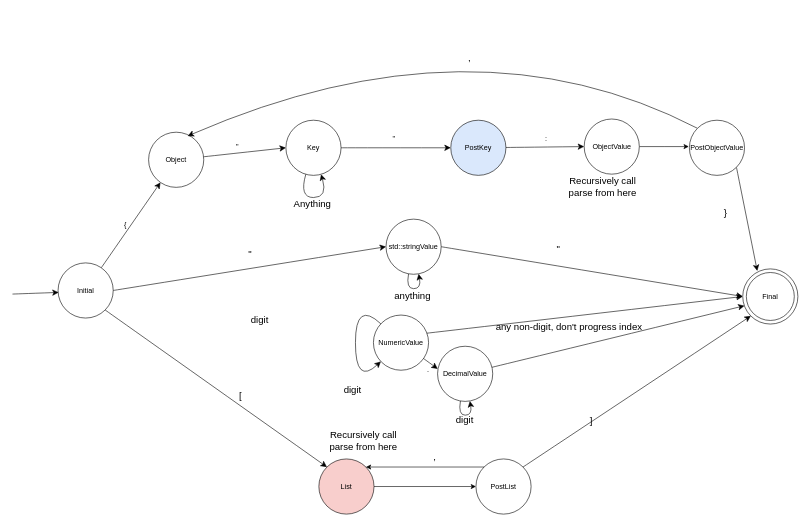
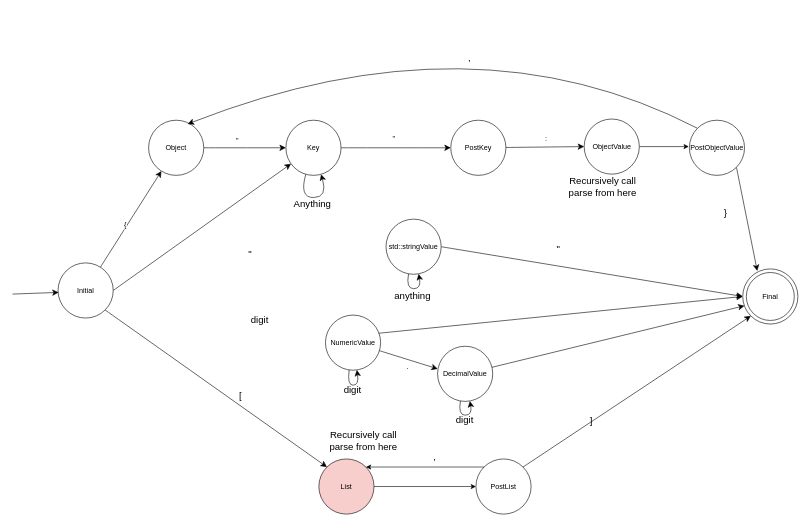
  <mxCell id="0" />
  <mxCell id="1" parent="0" />
  <mxCell id="2" value="" style="group" parent="1" vertex="1" connectable="0"><mxGeometry x="1238" y="448" width="92" height="92" as="geometry" /></mxCell>
  <mxCell id="3" value="" style="ellipse;whiteSpace=wrap;html=1;aspect=fixed;" parent="2" vertex="1"><mxGeometry width="92" height="92" as="geometry" /></mxCell>
  <mxCell id="4" value="Final" style="ellipse;whiteSpace=wrap;html=1;aspect=fixed;" parent="2" vertex="1"><mxGeometry x="6" y="6" width="80" height="80" as="geometry" /></mxCell>
  <mxCell id="5" style="edgeStyle=none;curved=1;rounded=0;orthogonalLoop=1;jettySize=auto;html=1;fontSize=12;startSize=8;endSize=8;" parent="1" source="9" target="11" edge="1"><mxGeometry relative="1" as="geometry" /></mxCell>
  <mxCell id="6" value="&quot;" style="edgeLabel;html=1;align=center;verticalAlign=middle;resizable=0;points=[];fontSize=12;" parent="5" vertex="1" connectable="0"><mxGeometry x="-0.032" y="4" relative="1" as="geometry"><mxPoint x="182" y="-131" as="offset" /></mxGeometry></mxCell>
- <mxCell id="7" style="edgeStyle=none;curved=1;rounded=0;orthogonalLoop=1;jettySize=auto;html=1;exitX=1;exitY=0.5;exitDx=0;exitDy=0;entryX=0;entryY=0.5;entryDx=0;entryDy=0;fontSize=12;startSize=8;endSize=8;" parent="1" source="9" target="16" edge="1"><mxGeometry relative="1" as="geometry" /></mxCell>
+ <mxCell id="7" style="edgeStyle=none;curved=1;rounded=0;orthogonalLoop=1;jettySize=auto;html=1;exitX=1;exitY=0.5;exitDx=0;exitDy=0;fontSize=12;startSize=8;endSize=8;" parent="1" source="9" target="18" edge="1"><mxGeometry relative="1" as="geometry" /></mxCell>
  <mxCell id="8" style="edgeStyle=none;curved=1;rounded=0;orthogonalLoop=1;jettySize=auto;html=1;exitX=1;exitY=1;exitDx=0;exitDy=0;entryX=0;entryY=0;entryDx=0;entryDy=0;fontSize=12;startSize=8;endSize=8;" parent="1" source="9" target="14" edge="1"><mxGeometry relative="1" as="geometry" /></mxCell>
  <mxCell id="9" value="Initial" style="ellipse;whiteSpace=wrap;html=1;aspect=fixed;" parent="1" vertex="1"><mxGeometry x="96" y="438" width="92" height="92" as="geometry" /></mxCell>
  <mxCell id="10" style="edgeStyle=none;curved=1;rounded=0;orthogonalLoop=1;jettySize=auto;html=1;entryX=0;entryY=0.5;entryDx=0;entryDy=0;fontSize=12;startSize=8;endSize=8;" parent="1" source="11" target="18" edge="1"><mxGeometry relative="1" as="geometry"><mxPoint x="469" y="243" as="targetPoint" /></mxGeometry></mxCell>
- <mxCell id="11" value="Object" style="ellipse;whiteSpace=wrap;html=1;aspect=fixed;" parent="1" vertex="1"><mxGeometry x="247" y="220" width="92" height="92" as="geometry" /></mxCell>
+ <mxCell id="11" value="Object" style="ellipse;whiteSpace=wrap;html=1;aspect=fixed;" parent="1" vertex="1"><mxGeometry x="247" y="200" width="92" height="92" as="geometry" /></mxCell>
  <mxCell id="12" style="edgeStyle=none;curved=1;rounded=0;orthogonalLoop=1;jettySize=auto;html=1;exitX=1;exitY=0;exitDx=0;exitDy=0;entryX=0;entryY=1;entryDx=0;entryDy=0;fontSize=12;startSize=8;endSize=8;" parent="1" source="55" target="3" edge="1"><mxGeometry relative="1" as="geometry" /></mxCell>
  <mxCell id="13" style="edgeStyle=orthogonalEdgeStyle;rounded=0;orthogonalLoop=1;jettySize=auto;html=1;entryX=0;entryY=0.5;entryDx=0;entryDy=0;" edge="1" parent="1" source="14" target="55"><mxGeometry relative="1" as="geometry" /></mxCell>
  <mxCell id="14" value="List" style="ellipse;whiteSpace=wrap;html=1;aspect=fixed;fillColor=#f8cecc;" parent="1" vertex="1"><mxGeometry x="531" y="765" width="92" height="92" as="geometry" /></mxCell>
  <mxCell id="15" style="edgeStyle=none;curved=1;rounded=0;orthogonalLoop=1;jettySize=auto;html=1;exitX=1;exitY=0.5;exitDx=0;exitDy=0;entryX=0;entryY=0.5;entryDx=0;entryDy=0;fontSize=12;startSize=8;endSize=8;" parent="1" source="16" target="3" edge="1"><mxGeometry relative="1" as="geometry" /></mxCell>
  <mxCell id="16" value="std::stringValue" style="ellipse;whiteSpace=wrap;html=1;aspect=fixed;" parent="1" vertex="1"><mxGeometry x="643" y="365" width="92" height="92" as="geometry" /></mxCell>
  <mxCell id="17" style="edgeStyle=none;curved=1;rounded=0;orthogonalLoop=1;jettySize=auto;html=1;entryX=0;entryY=0.5;entryDx=0;entryDy=0;fontSize=12;startSize=8;endSize=8;" parent="1" source="18" target="20" edge="1"><mxGeometry relative="1" as="geometry" /></mxCell>
  <mxCell id="18" value="Key" style="ellipse;whiteSpace=wrap;html=1;aspect=fixed;" parent="1" vertex="1"><mxGeometry x="476" y="200" width="92" height="92" as="geometry" /></mxCell>
  <mxCell id="19" style="edgeStyle=none;curved=1;rounded=0;orthogonalLoop=1;jettySize=auto;html=1;entryX=0;entryY=0.5;entryDx=0;entryDy=0;fontSize=12;startSize=8;endSize=8;" parent="1" source="20" target="23" edge="1"><mxGeometry relative="1" as="geometry" /></mxCell>
- <mxCell id="20" value="PostKey" style="ellipse;whiteSpace=wrap;html=1;aspect=fixed;fillColor=#dae8fc;" parent="1" vertex="1"><mxGeometry x="751" y="200" width="92" height="92" as="geometry" /></mxCell>
+ <mxCell id="20" value="PostKey" style="ellipse;whiteSpace=wrap;html=1;aspect=fixed;" parent="1" vertex="1"><mxGeometry x="751" y="200" width="92" height="92" as="geometry" /></mxCell>
  <mxCell id="21" style="edgeStyle=none;curved=1;rounded=0;orthogonalLoop=1;jettySize=auto;html=1;fontSize=12;startSize=8;endSize=8;exitX=1;exitY=1;exitDx=0;exitDy=0;" parent="1" source="54" edge="1"><mxGeometry relative="1" as="geometry"><mxPoint x="1262.235" y="451.471" as="targetPoint" /></mxGeometry></mxCell>
  <mxCell id="22" style="edgeStyle=orthogonalEdgeStyle;rounded=0;orthogonalLoop=1;jettySize=auto;html=1;exitX=1;exitY=0.5;exitDx=0;exitDy=0;" edge="1" parent="1" source="23"><mxGeometry relative="1" as="geometry"><mxPoint x="1148" y="244" as="targetPoint" /></mxGeometry></mxCell>
  <mxCell id="23" value="ObjectValue" style="ellipse;whiteSpace=wrap;html=1;aspect=fixed;" parent="1" vertex="1"><mxGeometry x="973.5" y="198" width="92" height="92" as="geometry" /></mxCell>
  <mxCell id="24" style="edgeStyle=none;curved=1;rounded=0;orthogonalLoop=1;jettySize=auto;html=1;entryX=0;entryY=0.5;entryDx=0;entryDy=0;fontSize=12;startSize=8;endSize=8;exitX=0.926;exitY=0.334;exitDx=0;exitDy=0;exitPerimeter=0;" parent="1" source="25" target="3" edge="1"><mxGeometry relative="1" as="geometry"><mxPoint x="895" y="556" as="sourcePoint" /></mxGeometry></mxCell>
- <mxCell id="25" value="NumericValue" style="ellipse;whiteSpace=wrap;html=1;aspect=fixed;" parent="1" vertex="1"><mxGeometry x="622" y="525" width="92" height="92" as="geometry" /></mxCell>
+ <mxCell id="25" value="NumericValue" style="ellipse;whiteSpace=wrap;html=1;aspect=fixed;" parent="1" vertex="1"><mxGeometry x="542" y="525" width="92" height="92" as="geometry" /></mxCell>
  <mxCell id="26" value="{" style="edgeLabel;html=1;align=center;verticalAlign=middle;resizable=0;points=[];fontSize=12;" parent="1" vertex="1" connectable="0"><mxGeometry x="207.454" y="374.594" as="geometry" /></mxCell>
  <mxCell id="27" value="&quot;" style="edgeLabel;html=1;align=center;verticalAlign=middle;resizable=0;points=[];fontSize=12;" parent="1" vertex="1" connectable="0"><mxGeometry x="655.004" y="231.004" as="geometry" /></mxCell>
  <mxCell id="28" value=":" style="edgeLabel;html=1;align=center;verticalAlign=middle;resizable=0;points=[];fontSize=12;" parent="1" vertex="1" connectable="0"><mxGeometry x="908.004" y="238.004" as="geometry"><mxPoint x="1" y="-8" as="offset" /></mxGeometry></mxCell>
  <mxCell id="29" value="}" style="text;html=1;align=center;verticalAlign=middle;resizable=0;points=[];autosize=1;strokeColor=none;fillColor=none;fontSize=16;" parent="1" vertex="1"><mxGeometry x="1197.5" y="339.5" width="23" height="31" as="geometry" /></mxCell>
  <mxCell id="30" value="Recursively call parse from here" style="text;html=1;align=center;verticalAlign=middle;whiteSpace=wrap;rounded=0;fontSize=16;" parent="1" vertex="1"><mxGeometry x="930" y="296" width="149" height="30" as="geometry" /></mxCell>
  <mxCell id="31" value="Recursively call parse from here" style="text;html=1;align=center;verticalAlign=middle;whiteSpace=wrap;rounded=0;fontSize=16;" parent="1" vertex="1"><mxGeometry x="531" y="720" width="149" height="30" as="geometry" /></mxCell>
  <mxCell id="32" value="," style="text;html=1;align=center;verticalAlign=middle;resizable=0;points=[];autosize=1;strokeColor=none;fillColor=none;fontSize=16;" parent="1" vertex="1"><mxGeometry x="713" y="746" width="22" height="31" as="geometry" /></mxCell>
  <mxCell id="33" style="edgeStyle=none;curved=1;rounded=0;orthogonalLoop=1;jettySize=auto;html=1;exitX=0;exitY=0;exitDx=0;exitDy=0;entryX=0.709;entryY=0.069;entryDx=0;entryDy=0;entryPerimeter=0;fontSize=12;startSize=8;endSize=8;" parent="1" source="54" target="11" edge="1"><mxGeometry relative="1" as="geometry"><Array as="points"><mxPoint x="788" y="20" /></Array></mxGeometry></mxCell>
  <mxCell id="34" value="," style="text;html=1;align=center;verticalAlign=middle;resizable=0;points=[];autosize=1;strokeColor=none;fillColor=none;fontSize=16;" parent="1" vertex="1"><mxGeometry x="771" y="79" width="22" height="31" as="geometry" /></mxCell>
  <mxCell id="35" style="edgeStyle=none;curved=1;rounded=0;orthogonalLoop=1;jettySize=auto;html=1;fontSize=12;startSize=8;endSize=8;" parent="1" source="18" target="18" edge="1"><mxGeometry relative="1" as="geometry"><Array as="points"><mxPoint x="546" y="329" /></Array></mxGeometry></mxCell>
  <mxCell id="36" value="Anything" style="text;html=1;align=center;verticalAlign=middle;resizable=0;points=[];autosize=1;strokeColor=none;fillColor=none;fontSize=16;" parent="1" vertex="1"><mxGeometry x="479.5" y="323.5" width="80" height="31" as="geometry" /></mxCell>
  <mxCell id="37" value="[" style="text;html=1;align=center;verticalAlign=middle;resizable=0;points=[];autosize=1;strokeColor=none;fillColor=none;fontSize=16;" parent="1" vertex="1"><mxGeometry x="388.5" y="643.5" width="22" height="31" as="geometry" /></mxCell>
  <mxCell id="38" value="]" style="text;html=1;align=center;verticalAlign=middle;resizable=0;points=[];autosize=1;strokeColor=none;fillColor=none;fontSize=16;" parent="1" vertex="1"><mxGeometry x="973.5" y="686.5" width="22" height="31" as="geometry" /></mxCell>
  <mxCell id="39" value="digit" style="text;html=1;align=center;verticalAlign=middle;resizable=0;points=[];autosize=1;strokeColor=none;fillColor=none;fontSize=16;" parent="1" vertex="1"><mxGeometry x="408" y="517" width="47" height="31" as="geometry" /></mxCell>
  <mxCell id="40" value="DecimalValue" style="ellipse;whiteSpace=wrap;html=1;aspect=fixed;" parent="1" vertex="1"><mxGeometry x="729" y="577" width="92" height="92" as="geometry" /></mxCell>
  <mxCell id="41" style="edgeStyle=none;curved=1;rounded=0;orthogonalLoop=1;jettySize=auto;html=1;entryX=0.003;entryY=0.41;entryDx=0;entryDy=0;entryPerimeter=0;fontSize=12;startSize=8;endSize=8;" parent="1" source="25" target="40" edge="1"><mxGeometry relative="1" as="geometry" /></mxCell>
  <mxCell id="42" value="." style="edgeLabel;html=1;align=center;verticalAlign=middle;resizable=0;points=[];fontSize=12;" parent="41" vertex="1" connectable="0"><mxGeometry x="0.032" y="-4" relative="1" as="geometry"><mxPoint x="-3" y="7" as="offset" /></mxGeometry></mxCell>
- <mxCell id="43" value="any non-digit, don't progress index" style="text;html=1;align=center;verticalAlign=middle;resizable=0;points=[];autosize=1;strokeColor=none;fillColor=none;fontSize=16;" parent="1" vertex="1"><mxGeometry x="817" y="528" width="262" height="31" as="geometry" /></mxCell>
  <mxCell id="44" style="edgeStyle=none;curved=1;rounded=0;orthogonalLoop=1;jettySize=auto;html=1;entryX=0.031;entryY=0.668;entryDx=0;entryDy=0;entryPerimeter=0;fontSize=12;startSize=8;endSize=8;" parent="1" source="40" target="3" edge="1"><mxGeometry relative="1" as="geometry" /></mxCell>
  <mxCell id="45" style="edgeStyle=none;curved=1;rounded=0;orthogonalLoop=1;jettySize=auto;html=1;fontSize=12;startSize=8;endSize=8;" parent="1" source="25" target="25" edge="1"><mxGeometry relative="1" as="geometry"><Array as="points"><mxPoint x="592" y="642" /></Array></mxGeometry></mxCell>
  <mxCell id="46" value="digit" style="text;html=1;align=center;verticalAlign=middle;resizable=0;points=[];autosize=1;strokeColor=none;fillColor=none;fontSize=16;" parent="1" vertex="1"><mxGeometry x="563.5" y="634.5" width="47" height="31" as="geometry" /></mxCell>
  <mxCell id="47" style="edgeStyle=none;curved=1;rounded=0;orthogonalLoop=1;jettySize=auto;html=1;fontSize=12;startSize=8;endSize=8;" parent="1" source="40" target="40" edge="1"><mxGeometry relative="1" as="geometry"><Array as="points"><mxPoint x="787" y="692" /></Array></mxGeometry></mxCell>
  <mxCell id="48" value="digit" style="text;html=1;align=center;verticalAlign=middle;resizable=0;points=[];autosize=1;strokeColor=none;fillColor=none;fontSize=16;" parent="1" vertex="1"><mxGeometry x="750.5" y="684.5" width="47" height="31" as="geometry" /></mxCell>
  <mxCell id="49" value="&quot;" style="text;html=1;align=center;verticalAlign=middle;resizable=0;points=[];autosize=1;strokeColor=none;fillColor=none;fontSize=16;" parent="1" vertex="1"><mxGeometry x="404" y="407" width="24" height="31" as="geometry" /></mxCell>
  <mxCell id="50" value="&quot;" style="text;html=1;align=center;verticalAlign=middle;resizable=0;points=[];autosize=1;strokeColor=none;fillColor=none;fontSize=16;" parent="1" vertex="1"><mxGeometry x="918" y="399" width="24" height="31" as="geometry" /></mxCell>
  <mxCell id="51" style="edgeStyle=none;curved=1;rounded=0;orthogonalLoop=1;jettySize=auto;html=1;fontSize=12;startSize=8;endSize=8;" parent="1" source="16" target="16" edge="1"><mxGeometry relative="1" as="geometry"><Array as="points"><mxPoint x="676" y="481" /></Array></mxGeometry></mxCell>
  <mxCell id="52" value="anything" style="text;html=1;align=center;verticalAlign=middle;resizable=0;points=[];autosize=1;strokeColor=none;fillColor=none;fontSize=16;" parent="1" vertex="1"><mxGeometry x="647.5" y="477.5" width="79" height="31" as="geometry" /></mxCell>
  <mxCell id="53" value="" style="endArrow=classic;html=1;rounded=0;fontSize=12;startSize=8;endSize=8;curved=1;entryX=0.011;entryY=0.535;entryDx=0;entryDy=0;entryPerimeter=0;" parent="1" target="9" edge="1"><mxGeometry width="50" height="50" relative="1" as="geometry"><mxPoint x="20" y="490" as="sourcePoint" /><mxPoint x="78" y="489" as="targetPoint" /></mxGeometry></mxCell>
  <mxCell id="54" value="PostObjectValue" style="ellipse;whiteSpace=wrap;html=1;aspect=fixed;" vertex="1" parent="1"><mxGeometry x="1149" y="200" width="92" height="92" as="geometry" /></mxCell>
  <mxCell id="55" value="PostList" style="ellipse;whiteSpace=wrap;html=1;aspect=fixed;" vertex="1" parent="1"><mxGeometry x="793" y="765" width="92" height="92" as="geometry" /></mxCell>
  <mxCell id="56" style="edgeStyle=orthogonalEdgeStyle;rounded=0;orthogonalLoop=1;jettySize=auto;html=1;entryX=1;entryY=0;entryDx=0;entryDy=0;exitX=0;exitY=0;exitDx=0;exitDy=0;" edge="1" parent="1" source="55" target="14"><mxGeometry relative="1" as="geometry" /></mxCell>
